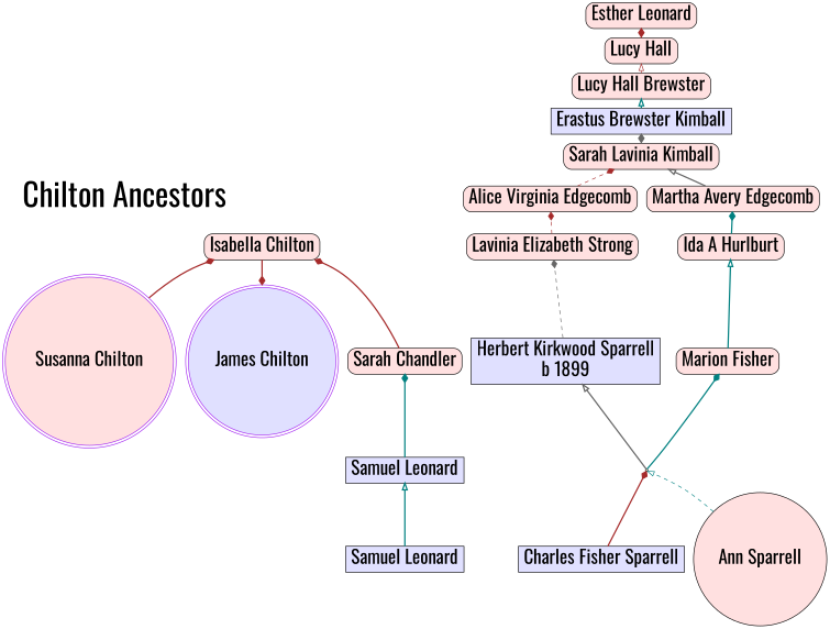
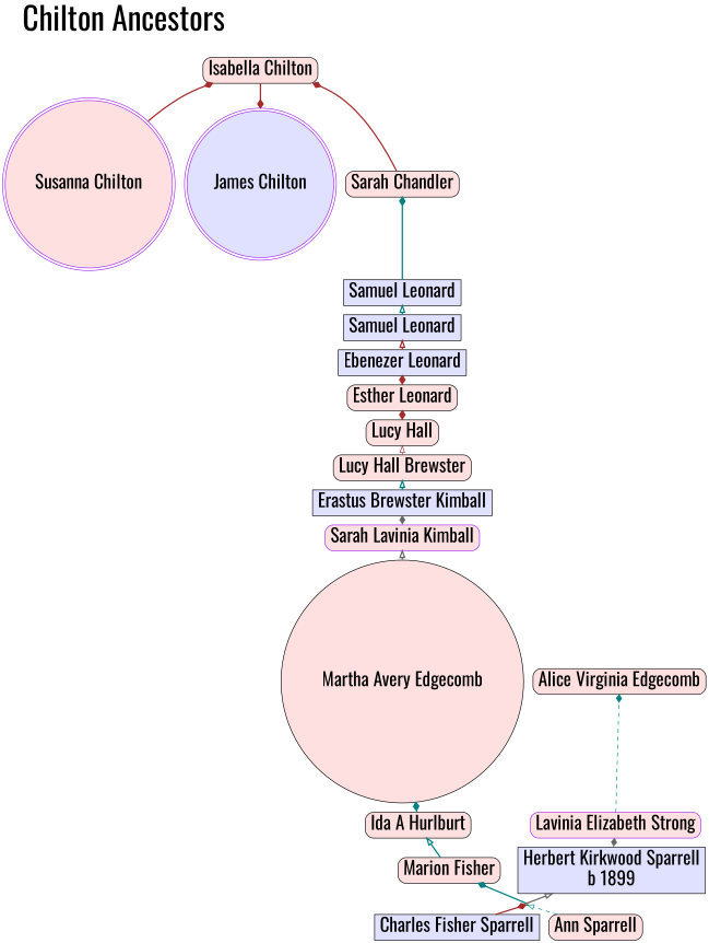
  digraph {
    bgcolor=white
    concentrate=false
    fontname=Oswald
    fontsize=28
    mclimit=99
    nodesep=0.20
    rankdir=BT
    ranksep=0.20
    searchsize=100
    splines=true
    node [fillcolor="#ffe0e0" fontname=Oswald fontsize=28 shape=box style="rounded,filled"]
    edge [arrowhead=diamond arrowtail=normal fontname=Oswald fontsize=28 style=bold color=brown]
    n1 [color=purple fillcolor="#e0e0ff" label="James Chilton" peripheries=2 shape=circle style="solid,filled"]
    n2 [color=purple label="Susanna Chilton" peripheries=2 shape=circle style="solid,filled"]
    F0727 [fillcolor="#ffffe0" shape=ellipse style=invis]
    n4 [label="Isabella Chilton"]
    n5 [fillcolor="#ffffff" fontsize=48 label="Chilton Ancestors" shape=plaintext style=filled]
    n6 [label="Sarah Chandler"]
    n7 [fillcolor="#e0e0ff" label="Samuel Leonard" style="solid,filled"]
    n8 [fillcolor="#e0e0ff" label="Samuel Leonard" style="solid,filled"]
+   n9 [fillcolor="#e0e0ff" label="Ebenezer Leonard" style="solid,filled"]
    n10 [label="Esther Leonard"]
    n11 [label="Lucy Hall"]
    n12 [label="Lucy Hall Brewster"]
    n13 [fillcolor="#e0e0ff" label="Erastus Brewster Kimball" style="solid,filled"]
-   n14 [label="Sarah Lavinia Kimball"]
+   n14 [label="Sarah Lavinia Kimball" color=purple]
    n15 [label="Alice Virginia Edgecomb"]
-   n16 [label="Lavinia Elizabeth Strong"]
+   n16 [label="Lavinia Elizabeth Strong" color=purple]
    n17 [fillcolor="#e0e0ff" label="Herbert Kirkwood Sparrell\nb 1899" style="solid,filled"]
    n18 [fillcolor="#ffffe0" label=m shape=point style="solid,filled"]
    n19 [label="Marion Fisher"]
    n20 [label="Ida A Hurlburt"]
-   n21 [label="Martha Avery Edgecomb"]
+   n21 [label="Martha Avery Edgecomb" shape=circle]
    n22 [fillcolor="#e0e0ff" label="Charles Fisher Sparrell" style="solid,filled"]
-   n23 [label="Ann Sparrell" shape=circle]
+   n23 [label="Ann Sparrell"]
    subgraph sub_1 {
      rank=same
      n1
      n2
    }
    n1 -> F0727 [arrowhead=none style=invis color=""]
    n2 -> F0727 [arrowhead=none style=invis color=""]
    n2 -> n4
    F0727 -> n5 [arrowhead=none style=invis color=""]
    n4 -> n1
    n6 -> n4
    n7 -> n6 [color=teal]
    n8 -> n7 [arrowhead=onormal color=teal]
+   n9 -> n8 [arrowhead=onormal]
+   n10 -> n9
    n11 -> n10
    n12 -> n11 [arrowhead=onormal style=dashed]
    n13 -> n12 [arrowhead=onormal color=teal]
-   n14 -> n13 [color=gray40]
-   n15 -> n14 [style=dashed]
-   n16 -> n15 [style=dashed]
+   n14 -> n13 [color=gray40 style=dashed]
+   n16 -> n15 [color=teal style=dashed]
    n17 -> n16 [color=gray40 style=dashed]
    n18 -> n17 [arrowhead=onormal color=gray40]
    n18 -> n19 [color=teal]
    n19 -> n20 [arrowhead=onormal color=teal]
    n20 -> n21 [color=teal]
    n21 -> n14 [arrowhead=onormal color=gray40]
    n22 -> n18
    n23 -> n18 [arrowhead=onormal color=teal style=dashed]
  }
